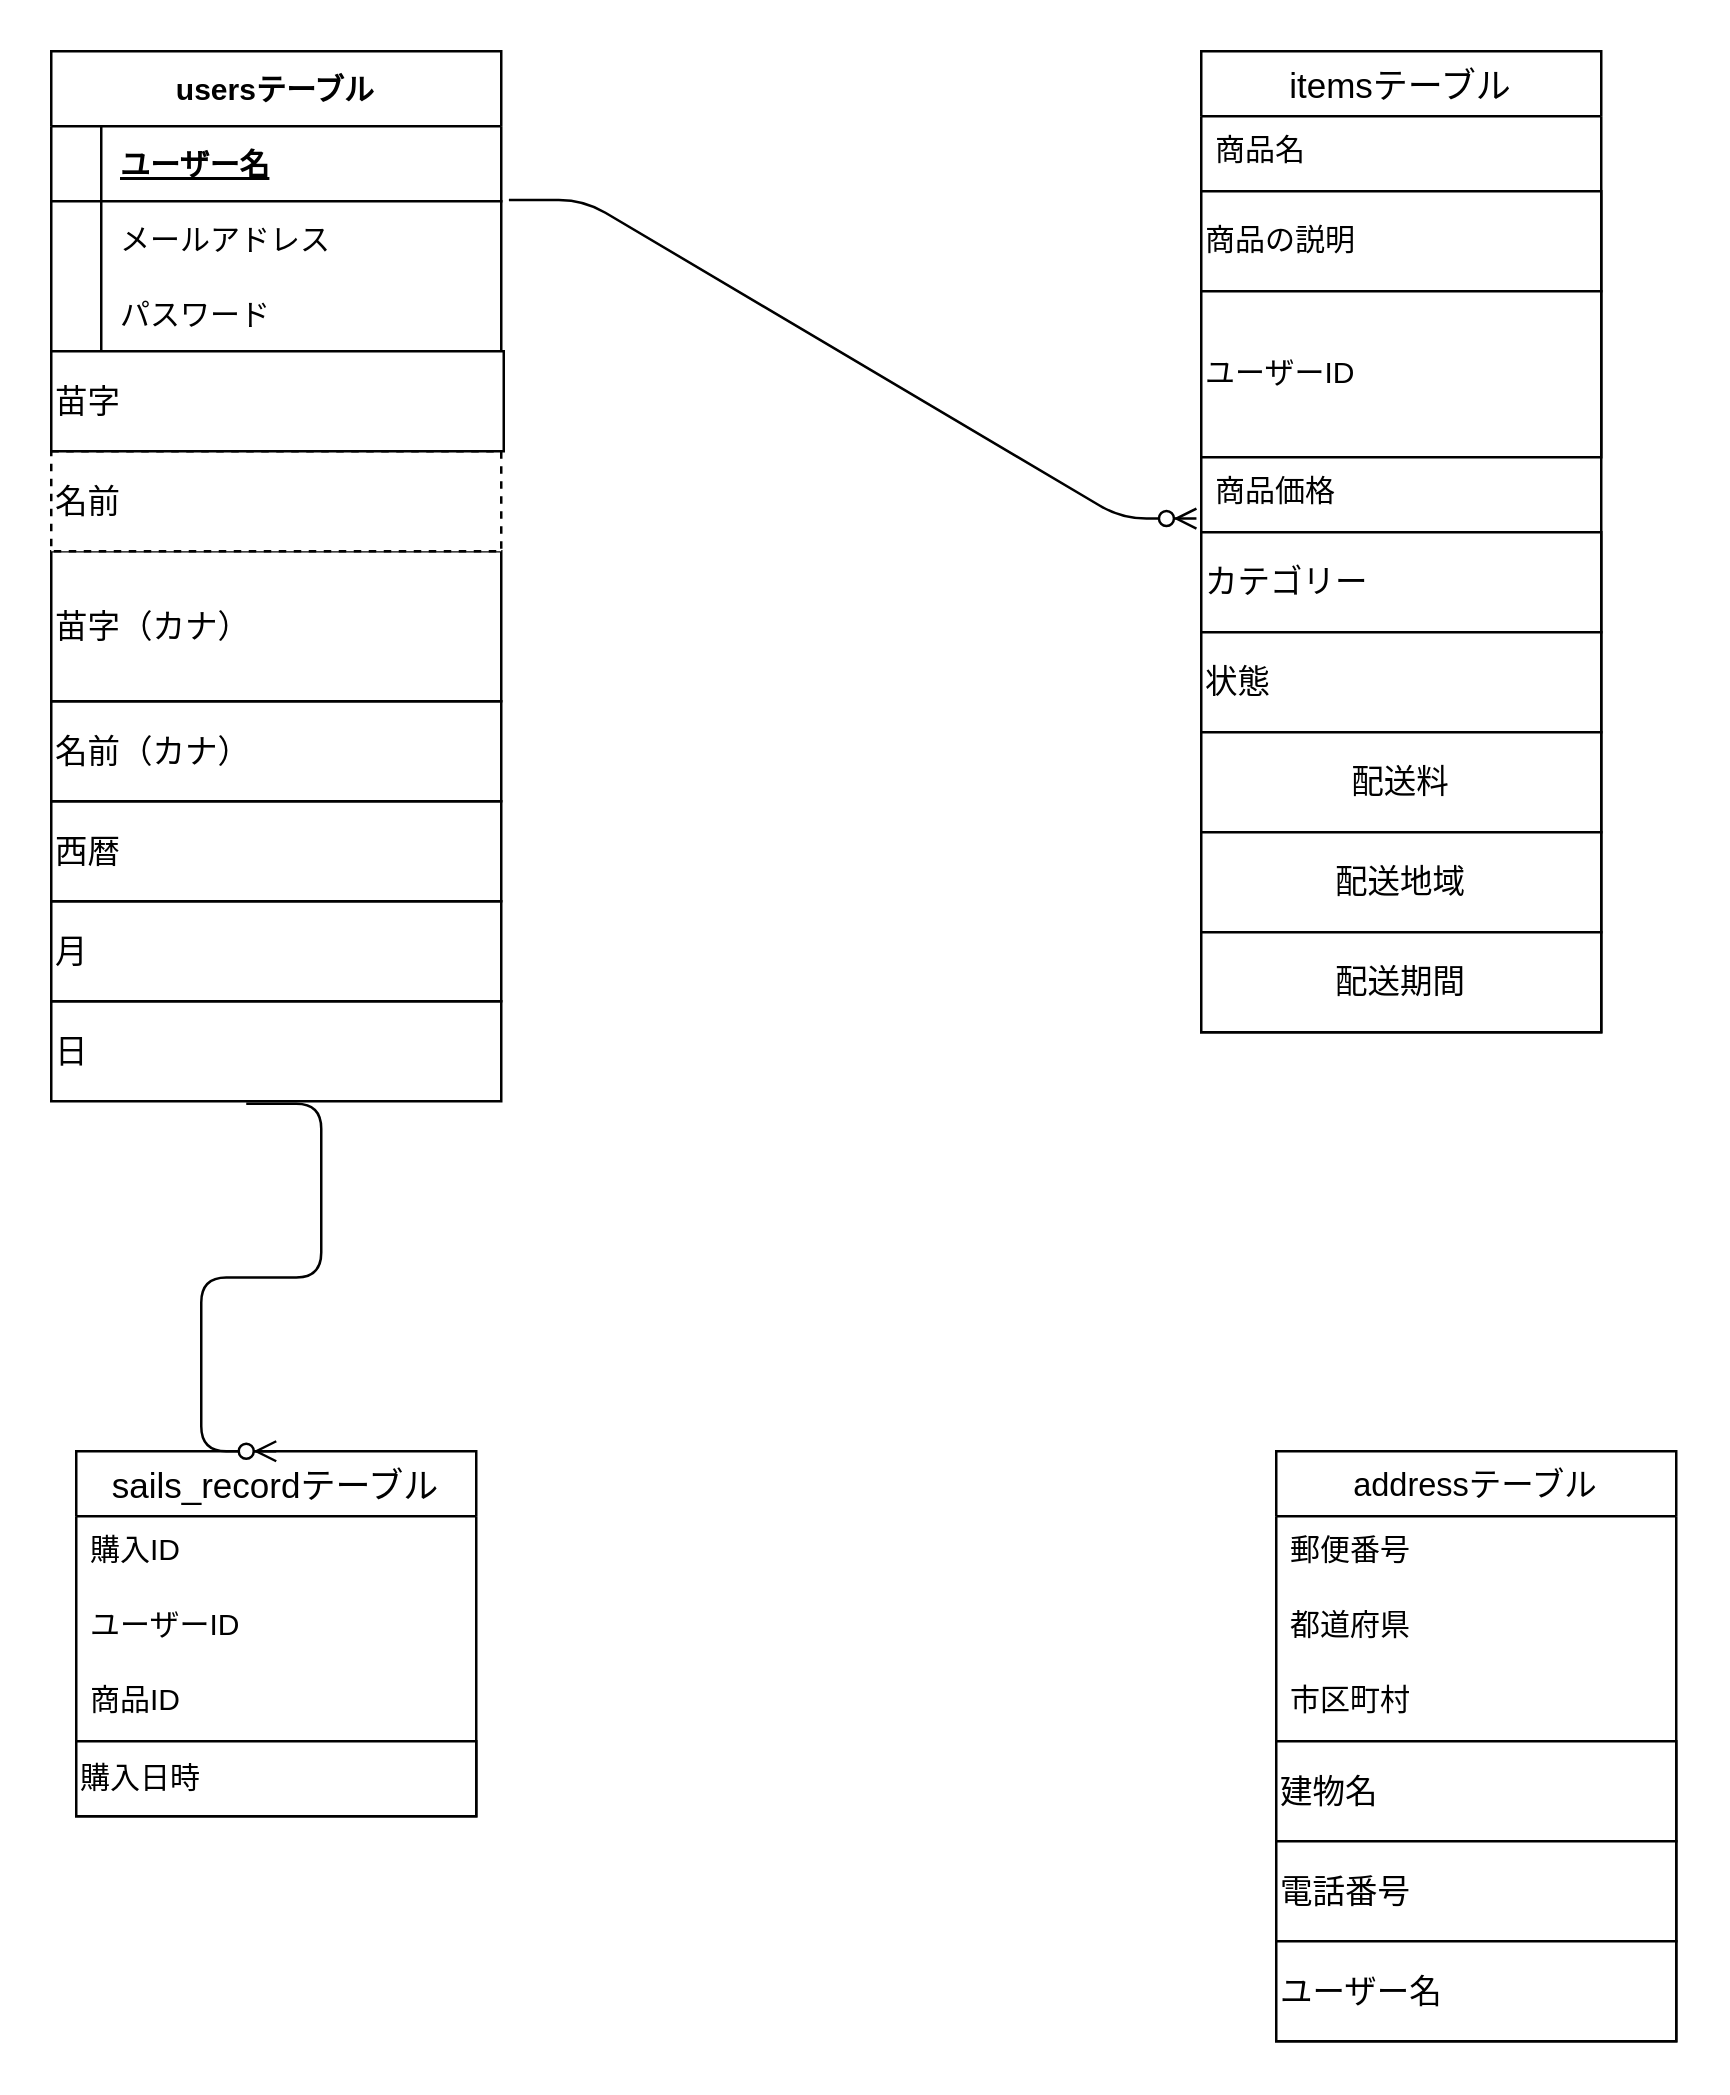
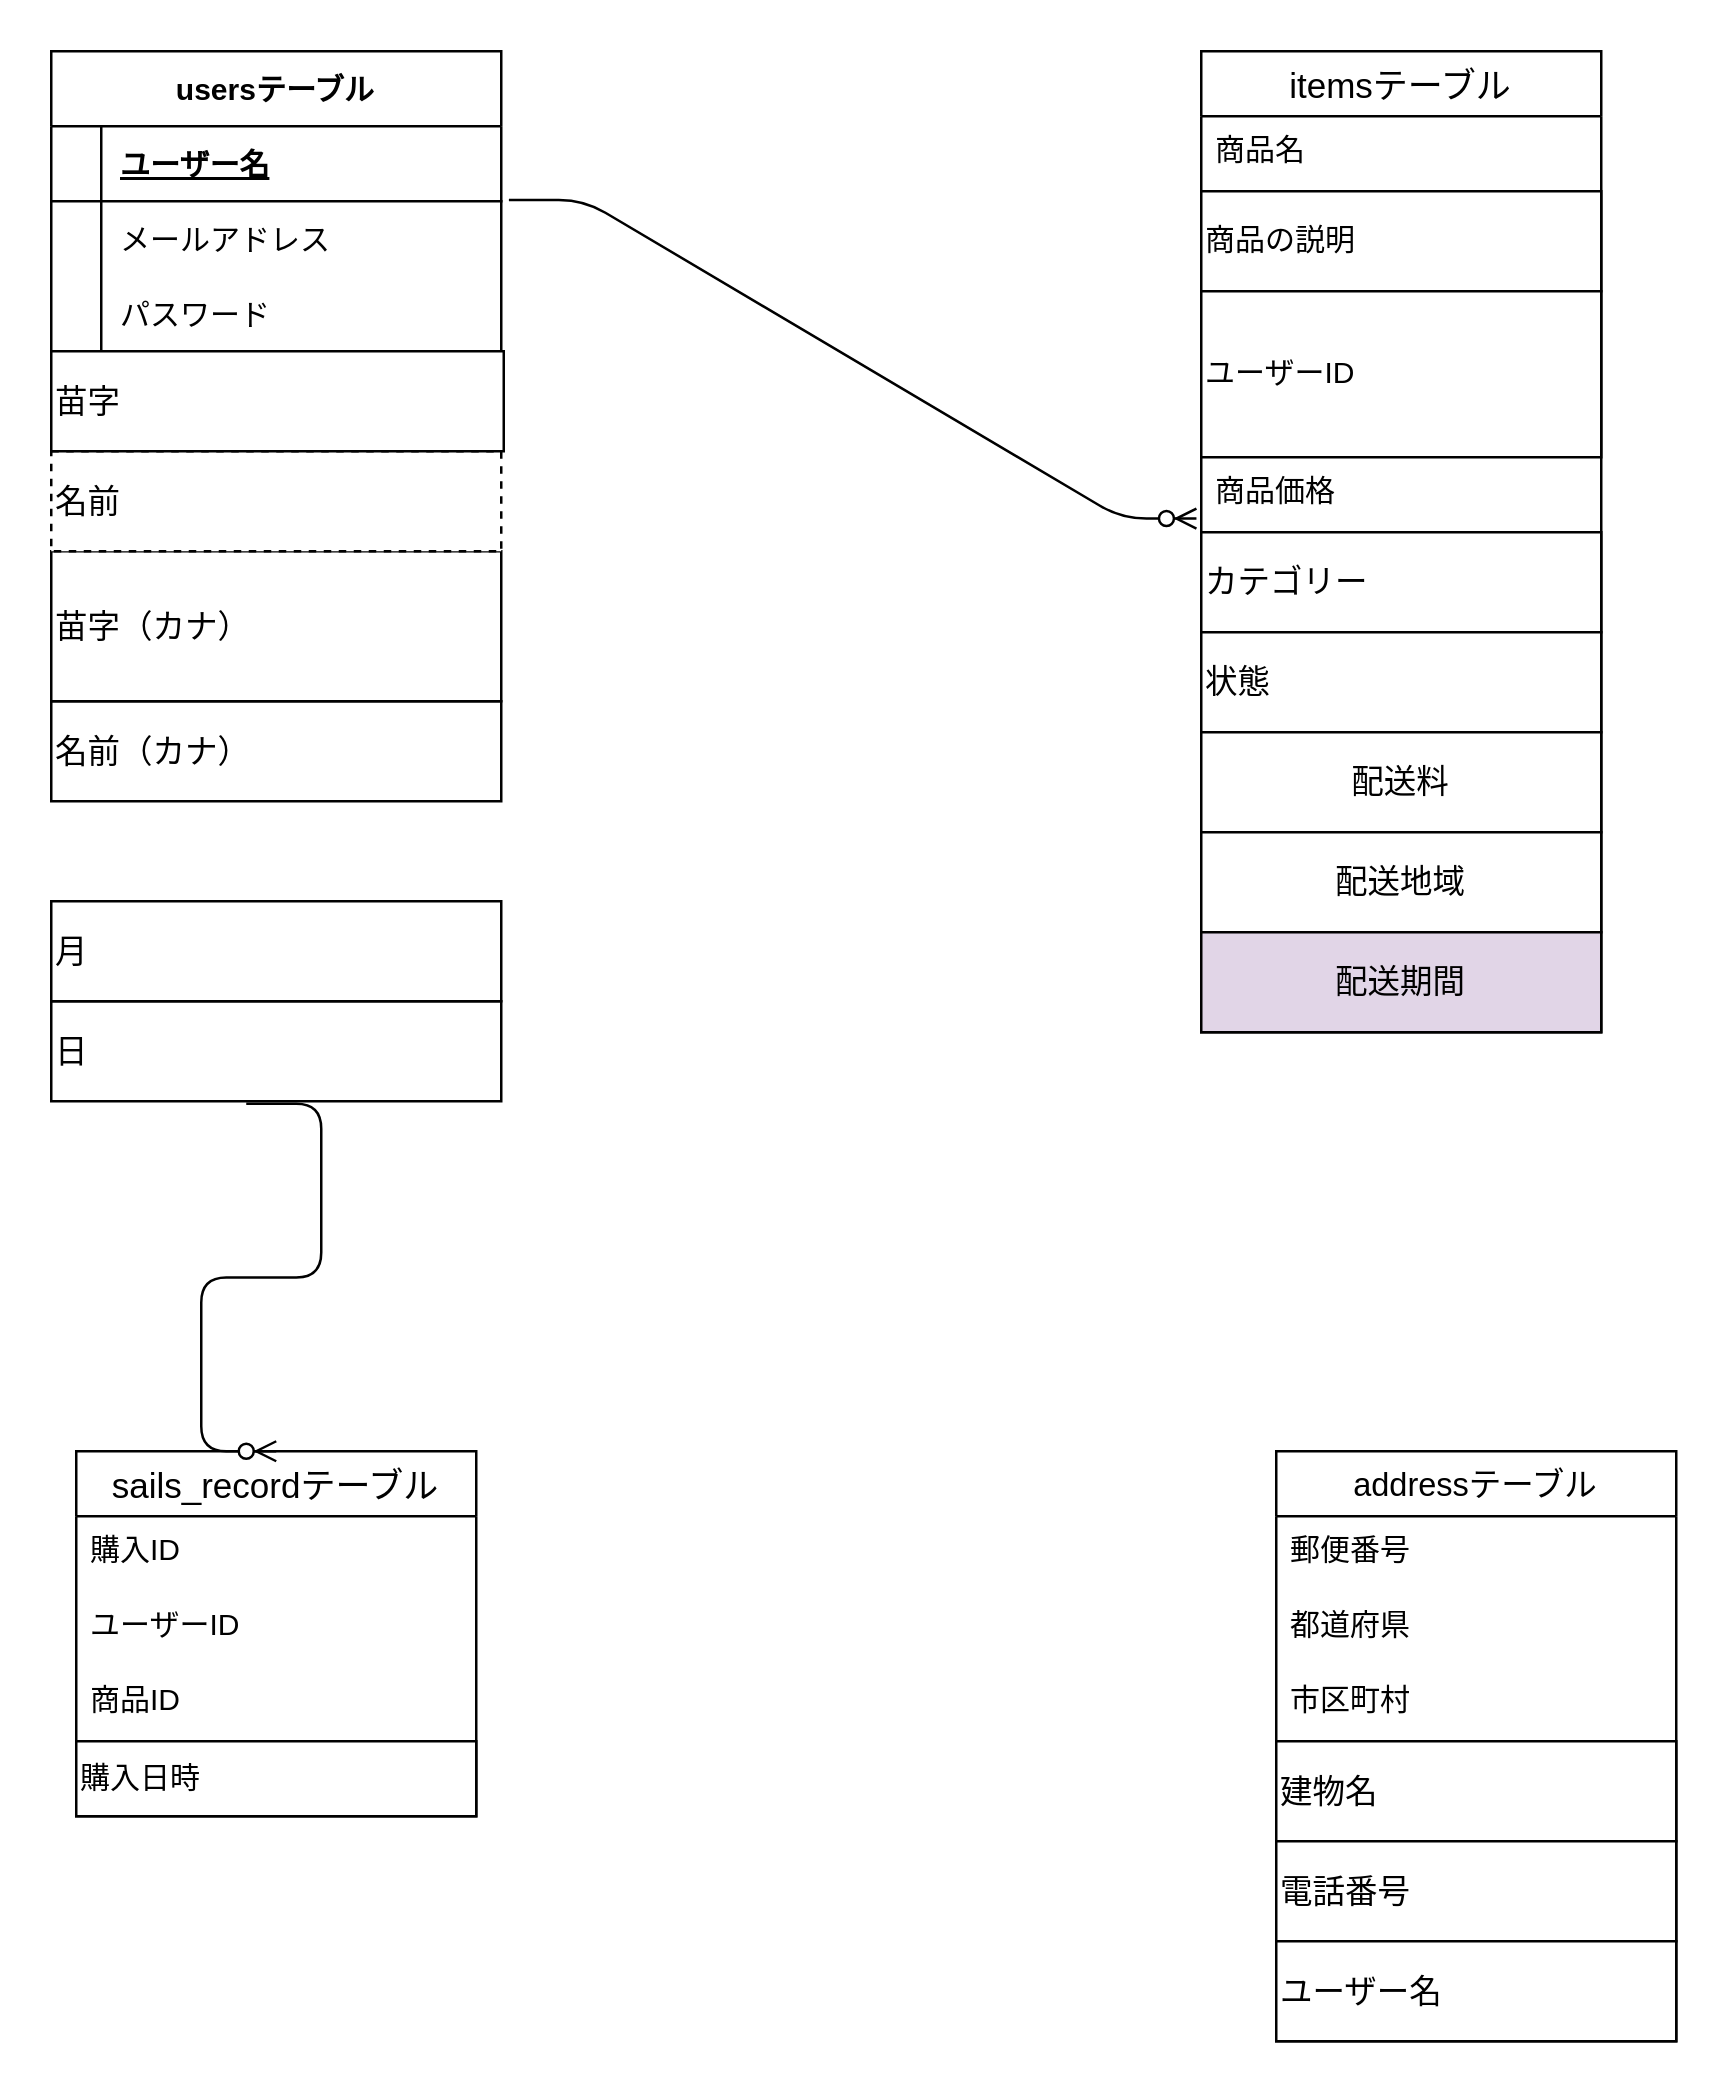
  <mxCell id="0" />
  <mxCell id="1" parent="0" />
  <mxCell id="2" value="usersテーブル" style="shape=table;startSize=30;container=1;collapsible=1;childLayout=tableLayout;fixedRows=1;rowLines=0;fontStyle=1;align=center;resizeLast=1;" vertex="1" parent="1"><mxGeometry x="20" y="20" width="180" height="120" as="geometry" /></mxCell>
  <mxCell id="3" value="" style="shape=tableRow;horizontal=0;startSize=0;swimlaneHead=0;swimlaneBody=0;fillColor=none;collapsible=0;dropTarget=0;points=[[0,0.5],[1,0.5]];portConstraint=eastwest;top=0;left=0;right=0;bottom=1;" vertex="1" parent="2"><mxGeometry y="30" width="180" height="30" as="geometry" /></mxCell>
  <mxCell id="4" value="" style="shape=partialRectangle;connectable=0;fillColor=none;top=0;left=0;bottom=0;right=0;fontStyle=1;overflow=hidden;" vertex="1" parent="3"><mxGeometry width="20" height="30" as="geometry"><mxRectangle width="20" height="30" as="alternateBounds" /></mxGeometry></mxCell>
  <mxCell id="5" value="ユーザー名" style="shape=partialRectangle;connectable=0;fillColor=none;top=0;left=0;bottom=0;right=0;align=left;spacingLeft=6;fontStyle=5;overflow=hidden;" vertex="1" parent="3"><mxGeometry x="20" width="160" height="30" as="geometry"><mxRectangle width="160" height="30" as="alternateBounds" /></mxGeometry></mxCell>
  <mxCell id="6" value="" style="shape=tableRow;horizontal=0;startSize=0;swimlaneHead=0;swimlaneBody=0;fillColor=none;collapsible=0;dropTarget=0;points=[[0,0.5],[1,0.5]];portConstraint=eastwest;top=0;left=0;right=0;bottom=0;" vertex="1" parent="2"><mxGeometry y="60" width="180" height="30" as="geometry" /></mxCell>
  <mxCell id="7" value="" style="shape=partialRectangle;connectable=0;fillColor=none;top=0;left=0;bottom=0;right=0;editable=1;overflow=hidden;" vertex="1" parent="6"><mxGeometry width="20" height="30" as="geometry"><mxRectangle width="20" height="30" as="alternateBounds" /></mxGeometry></mxCell>
  <mxCell id="8" value="メールアドレス" style="shape=partialRectangle;connectable=0;fillColor=none;top=0;left=0;bottom=0;right=0;align=left;spacingLeft=6;overflow=hidden;" vertex="1" parent="6"><mxGeometry x="20" width="160" height="30" as="geometry"><mxRectangle width="160" height="30" as="alternateBounds" /></mxGeometry></mxCell>
  <mxCell id="9" value="" style="shape=tableRow;horizontal=0;startSize=0;swimlaneHead=0;swimlaneBody=0;fillColor=none;collapsible=0;dropTarget=0;points=[[0,0.5],[1,0.5]];portConstraint=eastwest;top=0;left=0;right=0;bottom=0;" vertex="1" parent="2"><mxGeometry y="90" width="180" height="30" as="geometry" /></mxCell>
  <mxCell id="10" value="" style="shape=partialRectangle;connectable=0;fillColor=none;top=0;left=0;bottom=0;right=0;editable=1;overflow=hidden;" vertex="1" parent="9"><mxGeometry width="20" height="30" as="geometry"><mxRectangle width="20" height="30" as="alternateBounds" /></mxGeometry></mxCell>
  <mxCell id="11" value="パスワード" style="shape=partialRectangle;connectable=0;fillColor=none;top=0;left=0;bottom=0;right=0;align=left;spacingLeft=6;overflow=hidden;" vertex="1" parent="9"><mxGeometry x="20" width="160" height="30" as="geometry"><mxRectangle width="160" height="30" as="alternateBounds" /></mxGeometry></mxCell>
  <mxCell id="12" value="itemsテーブル" style="swimlane;fontStyle=0;childLayout=stackLayout;horizontal=1;startSize=26;horizontalStack=0;resizeParent=1;resizeParentMax=0;resizeLast=0;collapsible=1;marginBottom=0;align=center;fontSize=14;" vertex="1" parent="1"><mxGeometry x="480" y="20" width="160" height="392.4" as="geometry" /></mxCell>
  <mxCell id="13" value="商品名" style="text;strokeColor=none;fillColor=none;spacingLeft=4;spacingRight=4;overflow=hidden;rotatable=0;points=[[0,0.5],[1,0.5]];portConstraint=eastwest;fontSize=12;" vertex="1" parent="12"><mxGeometry y="26" width="160" height="30" as="geometry" /></mxCell>
  <mxCell id="14" value="商品の説明" style="whiteSpace=wrap;html=1;align=left;" vertex="1" parent="12"><mxGeometry y="56" width="160" height="40" as="geometry" /></mxCell>
  <mxCell id="15" value="ユーザーID" style="whiteSpace=wrap;html=1;align=left;" vertex="1" parent="12"><mxGeometry y="96" width="160" height="66.4" as="geometry" /></mxCell>
  <mxCell id="16" value="商品価格" style="text;strokeColor=none;fillColor=none;spacingLeft=4;spacingRight=4;overflow=hidden;rotatable=0;points=[[0,0.5],[1,0.5]];portConstraint=eastwest;fontSize=12;" vertex="1" parent="12"><mxGeometry y="162.4" width="160" height="30" as="geometry" /></mxCell>
  <mxCell id="17" value="カテゴリー" style="whiteSpace=wrap;html=1;align=left;fontSize=13;" vertex="1" parent="12"><mxGeometry y="192.4" width="160" height="40" as="geometry" /></mxCell>
  <mxCell id="18" value="状態" style="whiteSpace=wrap;html=1;align=left;fontSize=13;" vertex="1" parent="12"><mxGeometry y="232.4" width="160" height="40" as="geometry" /></mxCell>
  <mxCell id="19" value="配送料" style="whiteSpace=wrap;html=1;align=center;fontSize=13;" vertex="1" parent="12"><mxGeometry y="272.4" width="160" height="40" as="geometry" /></mxCell>
  <mxCell id="20" value="配送地域" style="whiteSpace=wrap;html=1;align=center;fontSize=13;" vertex="1" parent="12"><mxGeometry y="312.4" width="160" height="40" as="geometry" /></mxCell>
- <mxCell id="21" value="配送期間" style="whiteSpace=wrap;html=1;align=center;fontSize=13;" vertex="1" parent="12"><mxGeometry y="352.4" width="160" height="40" as="geometry" /></mxCell>
+ <mxCell id="21" value="配送期間" style="whiteSpace=wrap;html=1;align=center;fontSize=13;fillColor=#e1d5e7;" vertex="1" parent="12"><mxGeometry y="352.4" width="160" height="40" as="geometry" /></mxCell>
  <mxCell id="22" value="sails_recordテーブル" style="swimlane;fontStyle=0;childLayout=stackLayout;horizontal=1;startSize=26;horizontalStack=0;resizeParent=1;resizeParentMax=0;resizeLast=0;collapsible=1;marginBottom=0;align=center;fontSize=14;" vertex="1" parent="1"><mxGeometry x="30" y="580" width="160" height="146" as="geometry" /></mxCell>
  <mxCell id="23" value="購入ID " style="text;strokeColor=none;fillColor=none;spacingLeft=4;spacingRight=4;overflow=hidden;rotatable=0;points=[[0,0.5],[1,0.5]];portConstraint=eastwest;fontSize=12;" vertex="1" parent="22"><mxGeometry y="26" width="160" height="30" as="geometry" /></mxCell>
  <mxCell id="24" value="ユーザーID" style="text;strokeColor=none;fillColor=none;spacingLeft=4;spacingRight=4;overflow=hidden;rotatable=0;points=[[0,0.5],[1,0.5]];portConstraint=eastwest;fontSize=12;" vertex="1" parent="22"><mxGeometry y="56" width="160" height="30" as="geometry" /></mxCell>
  <mxCell id="25" value="商品ID" style="text;strokeColor=none;fillColor=none;spacingLeft=4;spacingRight=4;overflow=hidden;rotatable=0;points=[[0,0.5],[1,0.5]];portConstraint=eastwest;fontSize=12;" vertex="1" parent="22"><mxGeometry y="86" width="160" height="30" as="geometry" /></mxCell>
  <mxCell id="26" value="購入日時" style="whiteSpace=wrap;html=1;align=left;" vertex="1" parent="22"><mxGeometry y="116" width="160" height="30" as="geometry" /></mxCell>
  <mxCell id="27" value="addressテーブル" style="swimlane;fontStyle=0;childLayout=stackLayout;horizontal=1;startSize=26;horizontalStack=0;resizeParent=1;resizeParentMax=0;resizeLast=0;collapsible=1;marginBottom=0;align=center;fontSize=13;" vertex="1" parent="1"><mxGeometry x="510" y="580" width="160" height="236" as="geometry" /></mxCell>
  <mxCell id="28" value="郵便番号" style="text;strokeColor=none;fillColor=none;spacingLeft=4;spacingRight=4;overflow=hidden;rotatable=0;points=[[0,0.5],[1,0.5]];portConstraint=eastwest;fontSize=12;" vertex="1" parent="27"><mxGeometry y="26" width="160" height="30" as="geometry" /></mxCell>
  <mxCell id="29" value="都道府県" style="text;strokeColor=none;fillColor=none;spacingLeft=4;spacingRight=4;overflow=hidden;rotatable=0;points=[[0,0.5],[1,0.5]];portConstraint=eastwest;fontSize=12;" vertex="1" parent="27"><mxGeometry y="56" width="160" height="30" as="geometry" /></mxCell>
  <mxCell id="30" value="市区町村" style="text;strokeColor=none;fillColor=none;spacingLeft=4;spacingRight=4;overflow=hidden;rotatable=0;points=[[0,0.5],[1,0.5]];portConstraint=eastwest;fontSize=12;" vertex="1" parent="27"><mxGeometry y="86" width="160" height="30" as="geometry" /></mxCell>
  <mxCell id="31" value="建物名" style="whiteSpace=wrap;html=1;align=left;fontSize=13;" vertex="1" parent="27"><mxGeometry y="116" width="160" height="40" as="geometry" /></mxCell>
  <mxCell id="32" value="電話番号" style="whiteSpace=wrap;html=1;align=left;fontSize=13;" vertex="1" parent="27"><mxGeometry y="156" width="160" height="40" as="geometry" /></mxCell>
  <mxCell id="33" value="ユーザー名" style="whiteSpace=wrap;html=1;align=left;fontSize=13;" vertex="1" parent="27"><mxGeometry y="196" width="160" height="40" as="geometry" /></mxCell>
  <mxCell id="34" value="" style="edgeStyle=entityRelationEdgeStyle;fontSize=12;html=1;endArrow=ERzeroToMany;endFill=1;exitX=1.017;exitY=-0.017;exitDx=0;exitDy=0;exitPerimeter=0;entryX=-0.012;entryY=0.817;entryDx=0;entryDy=0;entryPerimeter=0;" edge="1" parent="1" source="6" target="16"><mxGeometry width="100" height="100" relative="1" as="geometry"><mxPoint x="210" y="110" as="sourcePoint" /><mxPoint x="470" y="130" as="targetPoint" /></mxGeometry></mxCell>
  <mxCell id="35" value="日" style="whiteSpace=wrap;html=1;align=left;fontSize=13;" vertex="1" parent="1"><mxGeometry x="20" y="400" width="180" height="40" as="geometry" /></mxCell>
  <mxCell id="36" value="月" style="whiteSpace=wrap;html=1;align=left;fontSize=13;" vertex="1" parent="1"><mxGeometry x="20" y="360" width="180" height="40" as="geometry" /></mxCell>
- <mxCell id="37" value="西暦" style="whiteSpace=wrap;html=1;align=left;fontSize=13;" vertex="1" parent="1"><mxGeometry x="20" y="320" width="180" height="40" as="geometry" /></mxCell>
  <mxCell id="38" value="名前（カナ）" style="whiteSpace=wrap;html=1;align=left;fontSize=13;" vertex="1" parent="1"><mxGeometry x="20" y="280" width="180" height="40" as="geometry" /></mxCell>
  <mxCell id="39" value="苗字（カナ）" style="whiteSpace=wrap;html=1;align=left;fontSize=13;" vertex="1" parent="1"><mxGeometry x="20" y="220" width="180" height="60" as="geometry" /></mxCell>
  <mxCell id="40" value="名前" style="whiteSpace=wrap;html=1;align=left;fontSize=13;dashed=1;" vertex="1" parent="1"><mxGeometry x="20" y="180" width="180" height="40" as="geometry" /></mxCell>
  <mxCell id="41" value="苗字" style="whiteSpace=wrap;html=1;align=left;fontSize=13;" vertex="1" parent="1"><mxGeometry x="20" y="140" width="181" height="40" as="geometry" /></mxCell>
  <mxCell id="42" value="" style="edgeStyle=entityRelationEdgeStyle;fontSize=12;html=1;endArrow=ERzeroToMany;endFill=1;exitX=1.017;exitY=-0.017;exitDx=0;exitDy=0;exitPerimeter=0;entryX=0.5;entryY=0;entryDx=0;entryDy=0;" edge="1" parent="1" target="22"><mxGeometry width="100" height="100" relative="1" as="geometry"><mxPoint x="98" y="441" as="sourcePoint" /><mxPoint x="373.02" y="568.42" as="targetPoint" /></mxGeometry></mxCell>
